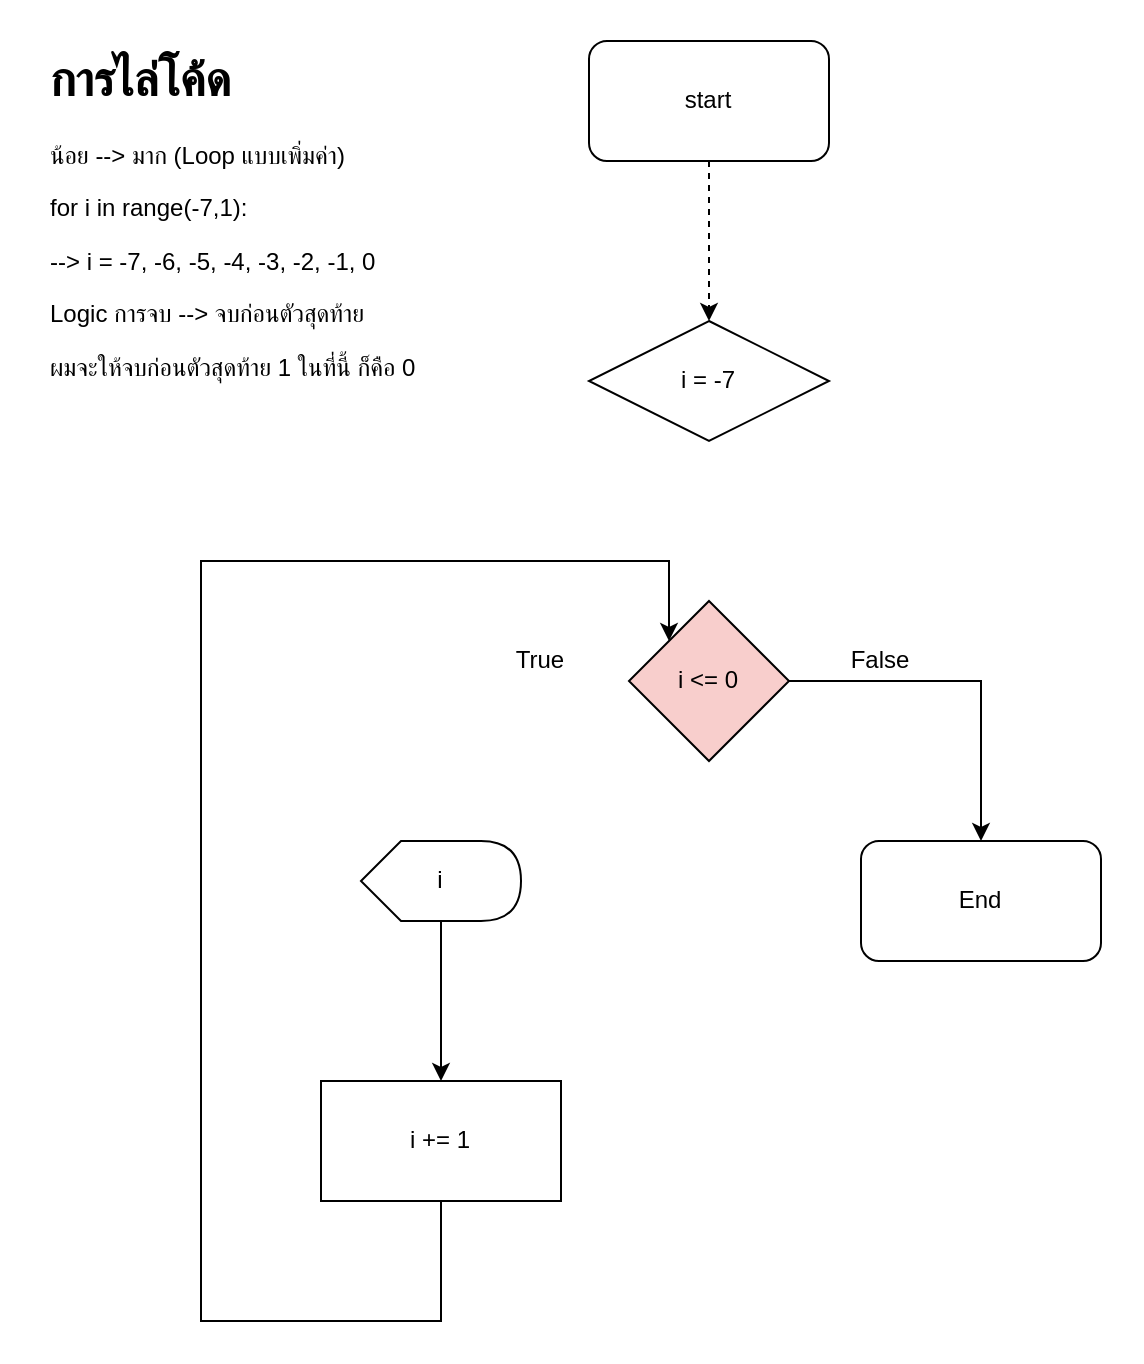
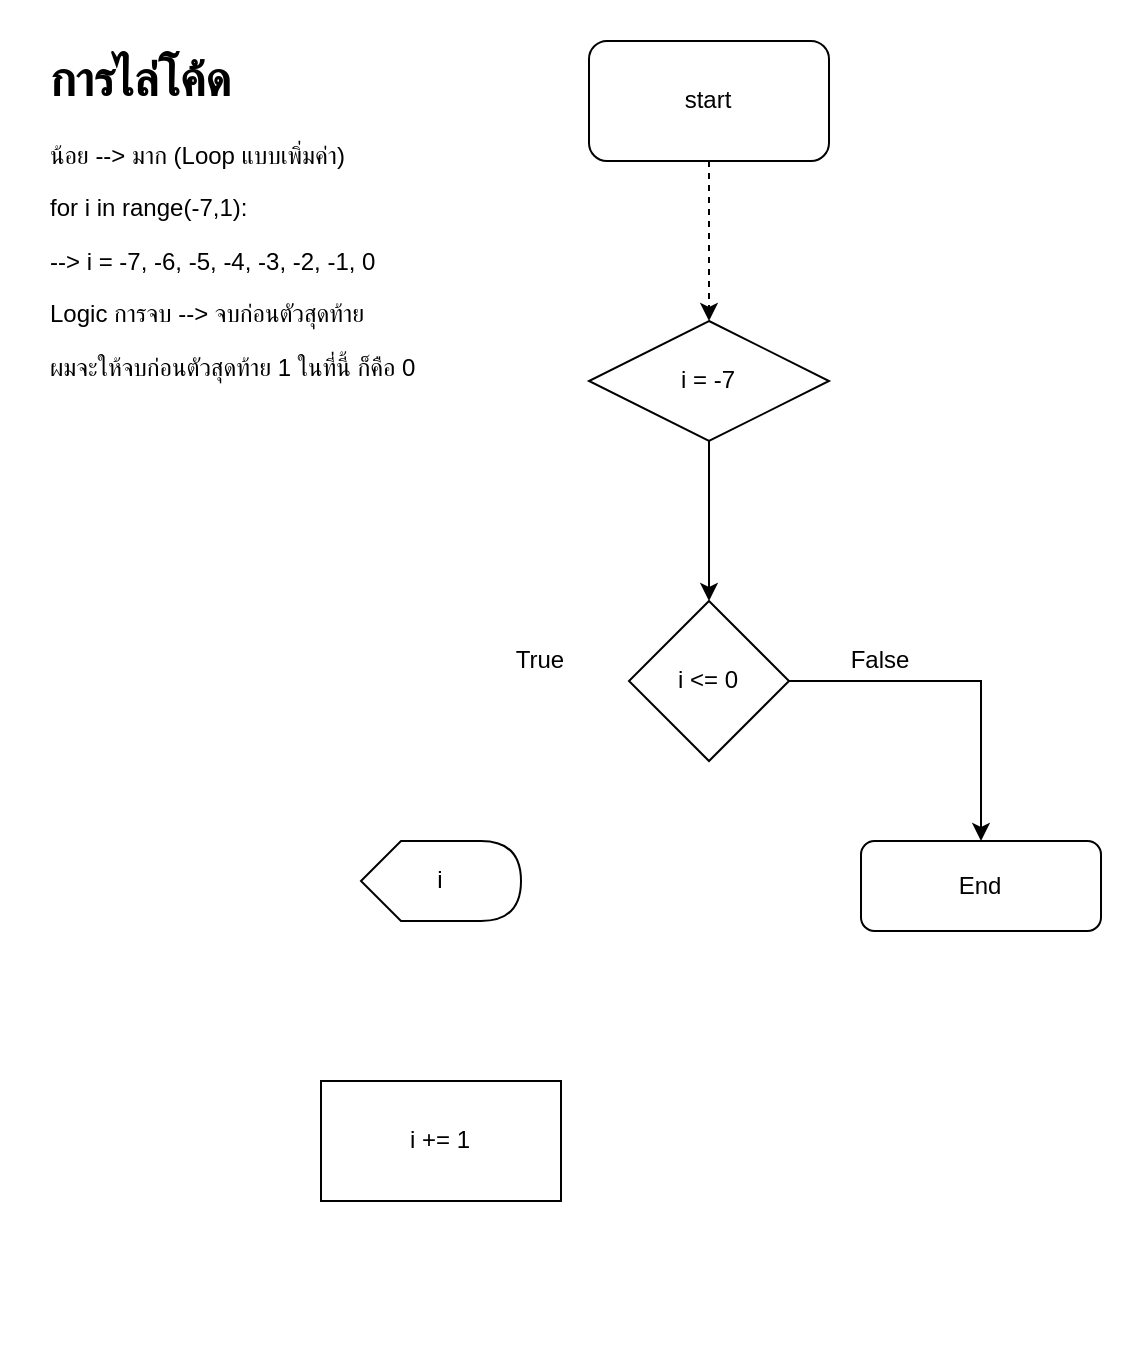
  <mxCell id="0" />
  <mxCell id="1" parent="0" />
  <mxCell id="2" style="edgeStyle=orthogonalEdgeStyle;rounded=0;orthogonalLoop=1;jettySize=auto;html=1;dashed=1;" parent="1" source="3" target="5" edge="1"><mxGeometry relative="1" as="geometry" /></mxCell>
  <mxCell id="3" value="start" style="rounded=1;whiteSpace=wrap;html=1;" parent="1" vertex="1"><mxGeometry x="294" y="20" width="120" height="60" as="geometry" /></mxCell>
+ <mxCell id="4" style="edgeStyle=orthogonalEdgeStyle;rounded=0;orthogonalLoop=1;jettySize=auto;html=1;" parent="1" source="5" target="7" edge="1"><mxGeometry relative="1" as="geometry" /></mxCell>
  <mxCell id="5" value="i = -7" style="rhombus;whiteSpace=wrap;html=1;" parent="1" vertex="1"><mxGeometry x="294" y="160" width="120" height="60" as="geometry" /></mxCell>
  <mxCell id="6" style="edgeStyle=orthogonalEdgeStyle;rounded=0;orthogonalLoop=1;jettySize=auto;html=1;entryX=0.5;entryY=0;entryDx=0;entryDy=0;" parent="1" source="7" target="12" edge="1"><mxGeometry relative="1" as="geometry" /></mxCell>
- <mxCell id="7" value="i &amp;lt;= 0" style="rhombus;whiteSpace=wrap;html=1;fillColor=#f8cecc;" parent="1" vertex="1"><mxGeometry x="314" y="300" width="80" height="80" as="geometry" /></mxCell>
- <mxCell id="8" style="edgeStyle=orthogonalEdgeStyle;rounded=0;orthogonalLoop=1;jettySize=auto;html=1;" parent="1" source="9" target="10" edge="1"><mxGeometry relative="1" as="geometry" /></mxCell>
+ <mxCell id="7" value="i &amp;lt;= 0" style="rhombus;whiteSpace=wrap;html=1;" parent="1" vertex="1"><mxGeometry x="314" y="300" width="80" height="80" as="geometry" /></mxCell>
  <mxCell id="9" value="i" style="shape=display;whiteSpace=wrap;html=1;" parent="1" vertex="1"><mxGeometry x="180" y="420" width="80" height="40" as="geometry" /></mxCell>
  <mxCell id="10" value="i += 1" style="rounded=0;whiteSpace=wrap;html=1;" parent="1" vertex="1"><mxGeometry x="160" y="540" width="120" height="60" as="geometry" /></mxCell>
- <mxCell id="11" style="edgeStyle=orthogonalEdgeStyle;rounded=0;orthogonalLoop=1;jettySize=auto;html=1;entryX=0;entryY=0;entryDx=0;entryDy=0;" parent="1" source="10" target="7" edge="1"><mxGeometry relative="1" as="geometry"><mxPoint x="220.029" y="600" as="sourcePoint" /><mxPoint x="334" y="320" as="targetPoint" /><Array as="points"><mxPoint x="220" y="660" /><mxPoint x="100" y="660" /><mxPoint x="100" y="280" /><mxPoint x="334" y="280" /></Array></mxGeometry></mxCell>
- <mxCell id="12" value="End" style="rounded=1;whiteSpace=wrap;html=1;" parent="1" vertex="1"><mxGeometry x="430" y="420" width="120" height="60" as="geometry" /></mxCell>
+ <mxCell id="12" value="End" style="rounded=1;whiteSpace=wrap;html=1;" parent="1" vertex="1"><mxGeometry x="430" y="420" width="120" height="45" as="geometry" /></mxCell>
  <mxCell id="13" value="True" style="text;html=1;strokeColor=none;fillColor=none;align=center;verticalAlign=middle;whiteSpace=wrap;rounded=0;" parent="1" vertex="1"><mxGeometry x="250" y="320" width="40" height="20" as="geometry" /></mxCell>
  <mxCell id="14" value="False" style="text;html=1;strokeColor=none;fillColor=none;align=center;verticalAlign=middle;whiteSpace=wrap;rounded=0;" parent="1" vertex="1"><mxGeometry x="420" y="320" width="40" height="20" as="geometry" /></mxCell>
  <mxCell id="15" value="&lt;h1&gt;การไล่โค้ด&lt;/h1&gt;&lt;p&gt;น้อย --&amp;gt; มาก (Loop แบบเพิ่มค่า)&lt;br&gt;&lt;/p&gt;&lt;p&gt;for i in range(-7,1):&lt;/p&gt;&lt;p&gt;--&amp;gt; i = -7, -6, -5, -4, -3, -2, -1, 0&lt;/p&gt;&lt;p&gt;Logic การจบ --&amp;gt; จบก่อนตัวสุดท้าย&lt;br&gt;&lt;/p&gt;&lt;p&gt;ผมจะให้จบก่อนตัวสุดท้าย 1 ในที่นี้ ก็คือ 0&lt;br&gt;&lt;/p&gt;" style="text;html=1;strokeColor=none;fillColor=none;spacing=5;spacingTop=-20;whiteSpace=wrap;overflow=hidden;rounded=0;" parent="1" vertex="1"><mxGeometry x="20" y="20" width="250" height="180" as="geometry" /></mxCell>
